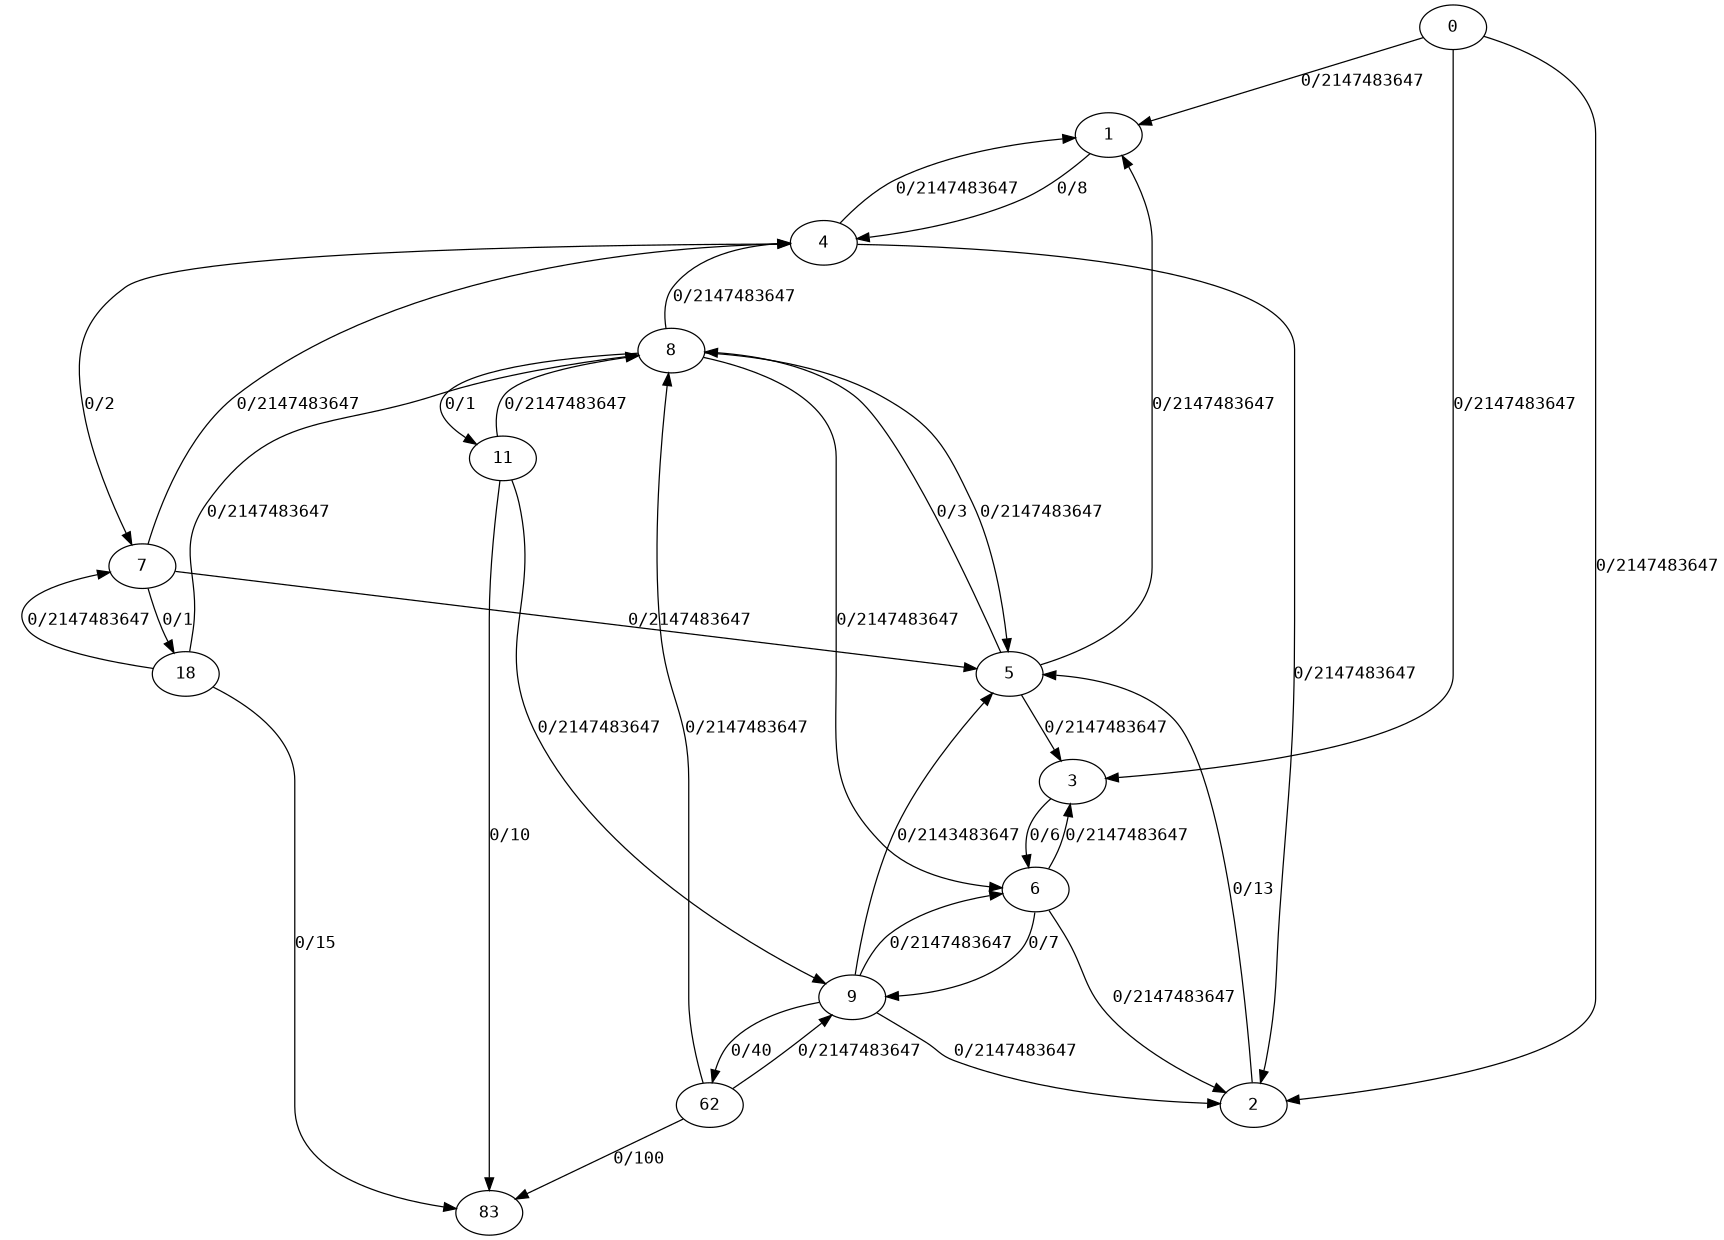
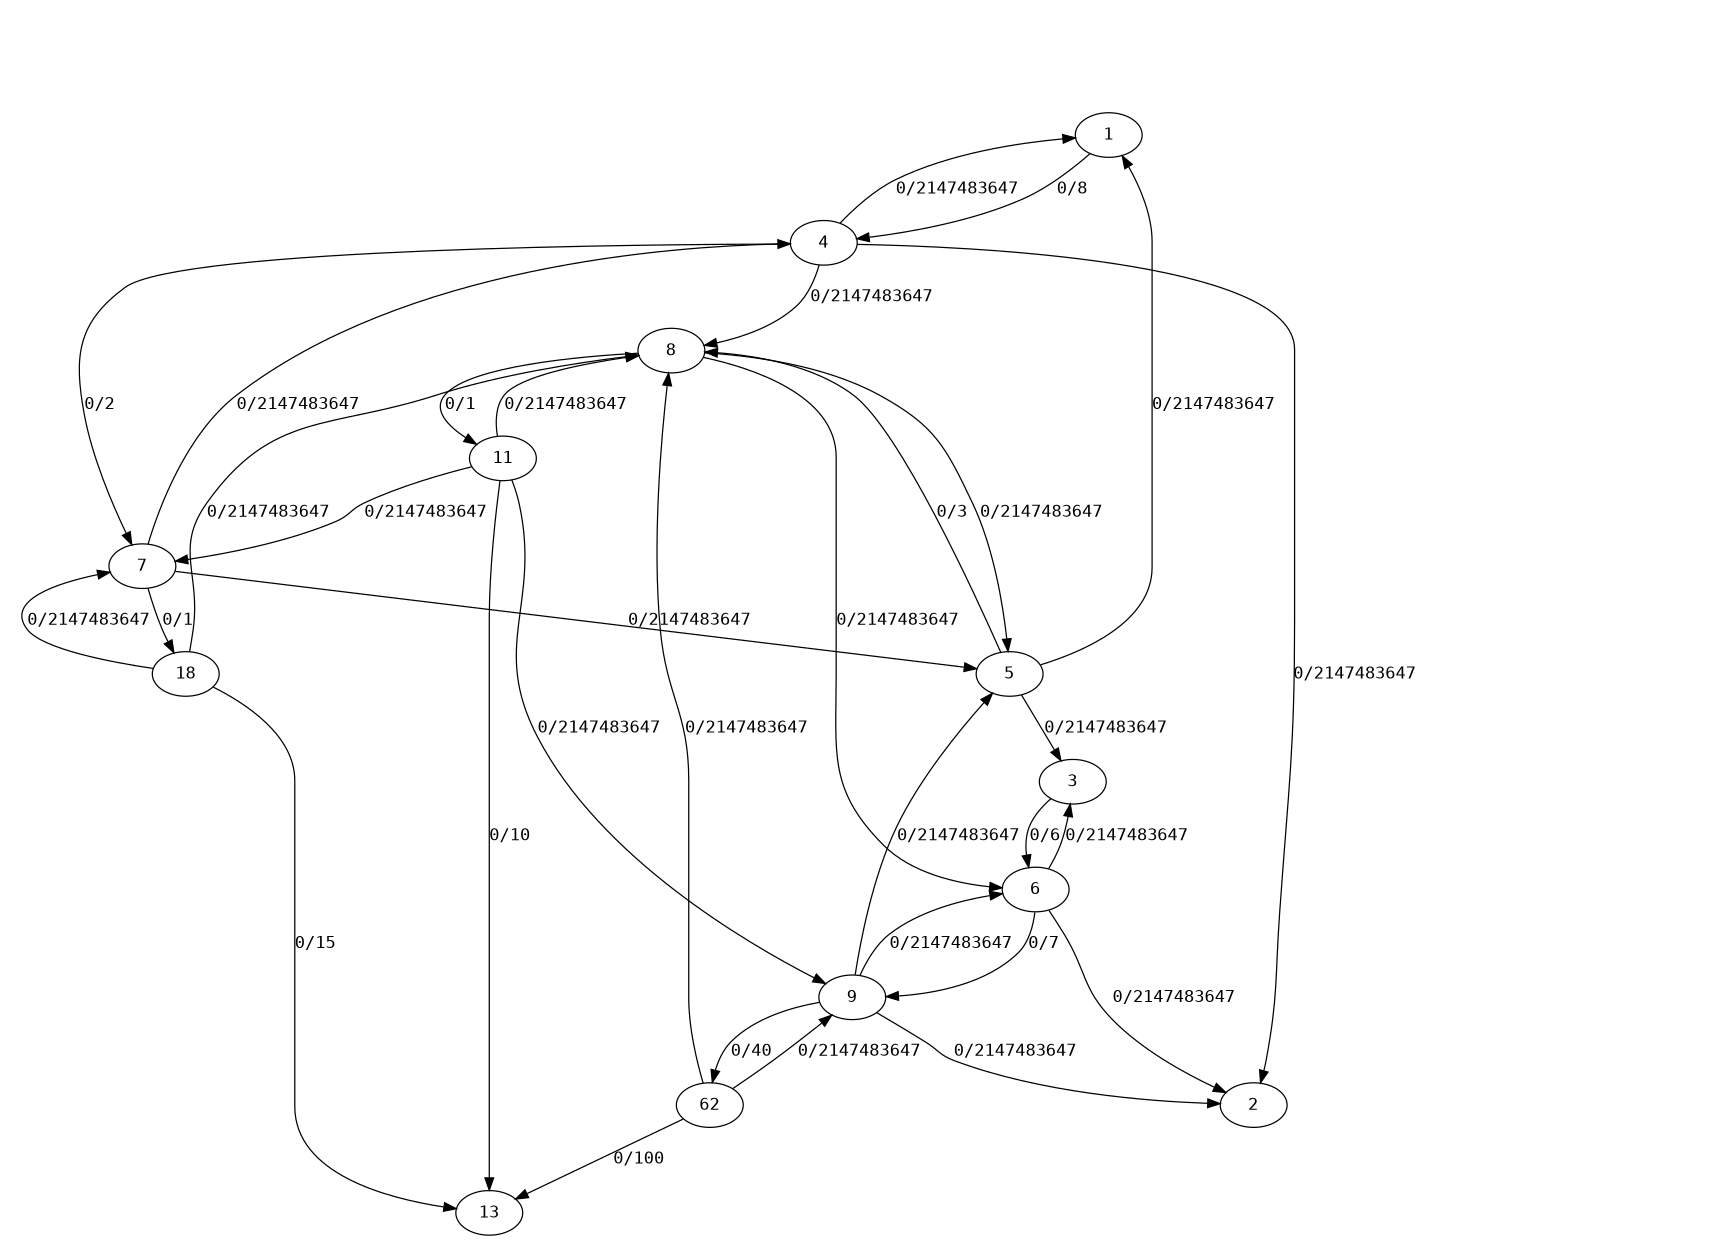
  digraph {
    fontname="DejaVu Sans Mono"
    node [fontname="DejaVu Sans Mono"]
    edge [fontname="DejaVu Sans Mono"]
-   0
    1
    2
    3
    4
    5
    6
    7
    8
    9
    n11 [label=18]
    11
    n13 [label=62]
-   13 [label=83]
-   0 -> 1 [label="0/2147483647"]
-   0 -> 2 [label="0/2147483647"]
-   0 -> 3 [label="0/2147483647"]
+   13
    1 -> 4 [label="0/8"]
-   2 -> 5 [label="0/13"]
    3 -> 6 [label="0/6"]
    4 -> 1 [label="0/2147483647"]
    4 -> 2 [label="0/2147483647"]
    4 -> 7 [label="0/2"]
    5 -> 1 [label="0/2147483647"]
    5 -> 3 [label="0/2147483647"]
    5 -> 8 [label="0/3"]
    6 -> 2 [label="0/2147483647"]
    6 -> 3 [label="0/2147483647"]
    6 -> 9 [label="0/7"]
    7 -> 4 [label="0/2147483647"]
    7 -> 5 [label="0/2147483647"]
    7 -> n11 [label="0/1"]
-   8 -> 4 [label="0/2147483647"]
+   4 -> 8 [label="0/2147483647"]
    8 -> 5 [label="0/2147483647"]
    8 -> 6 [label="0/2147483647"]
    8 -> 11 [label="0/1"]
    9 -> 2 [label="0/2147483647"]
-   9 -> 5 [label="0/2143483647"]
+   9 -> 5 [label="0/2147483647"]
    9 -> 6 [label="0/2147483647"]
    9 -> n13 [label="0/40"]
    n11 -> 7 [label="0/2147483647"]
    n11 -> 8 [label="0/2147483647"]
    n11 -> 13 [label="0/15"]
+   11 -> 7 [label="0/2147483647"]
    11 -> 8 [label="0/2147483647"]
    11 -> 9 [label="0/2147483647"]
    11 -> 13 [label="0/10"]
    n13 -> 8 [label="0/2147483647"]
    n13 -> 9 [label="0/2147483647"]
    n13 -> 13 [label="0/100"]
  }
